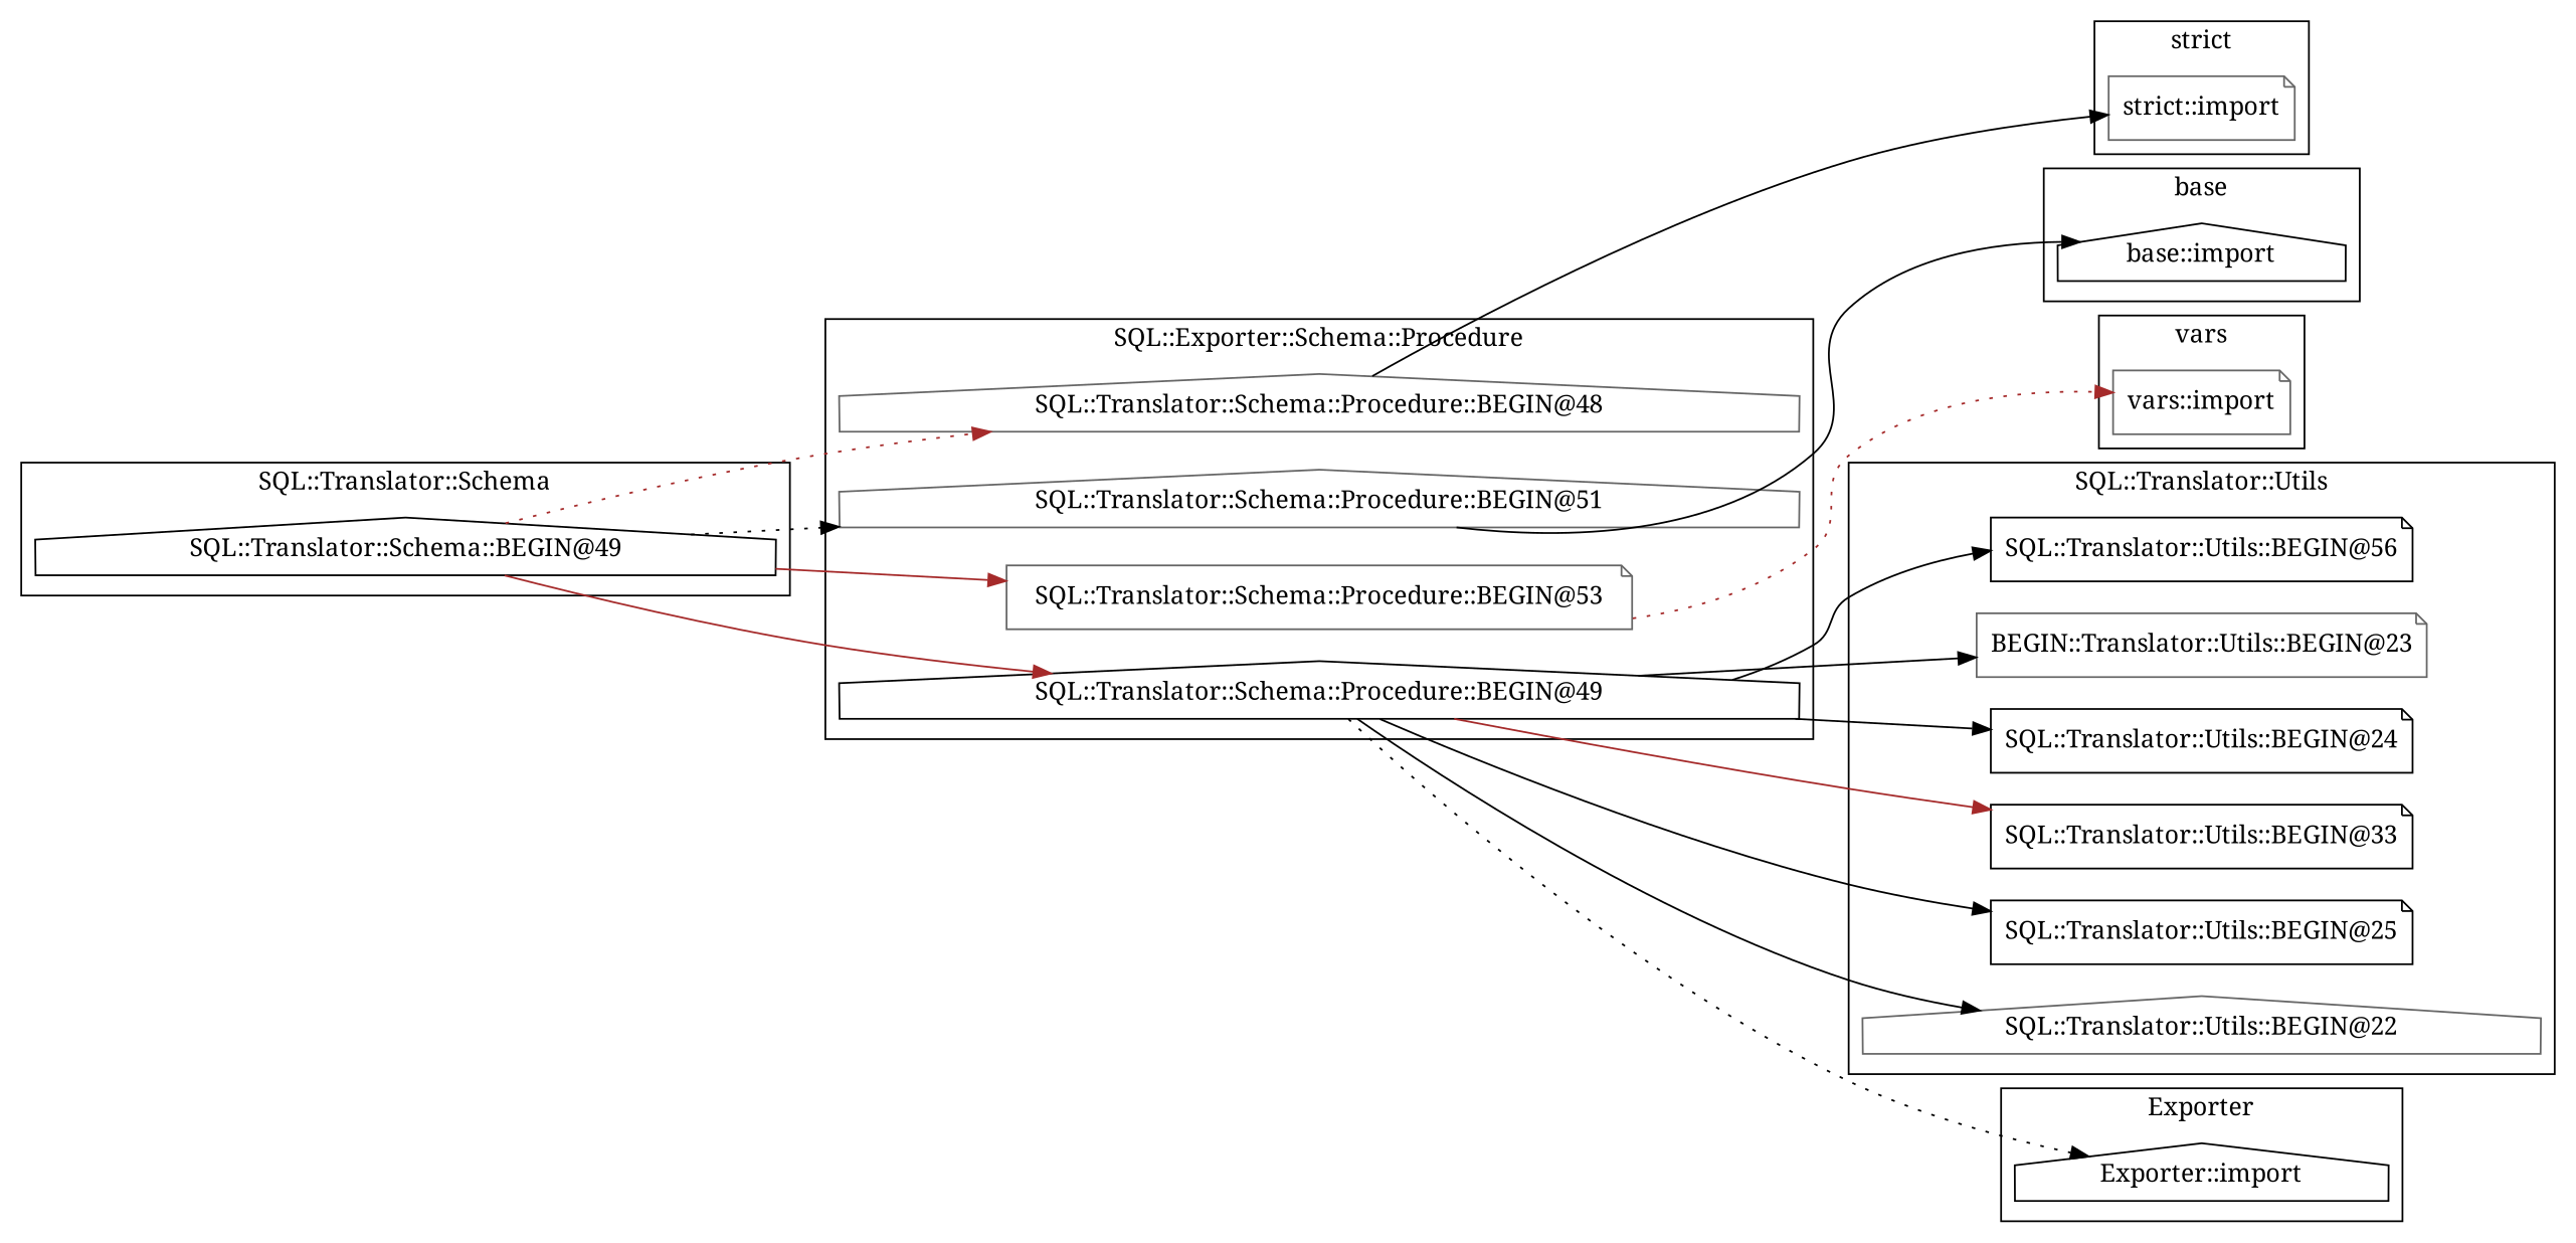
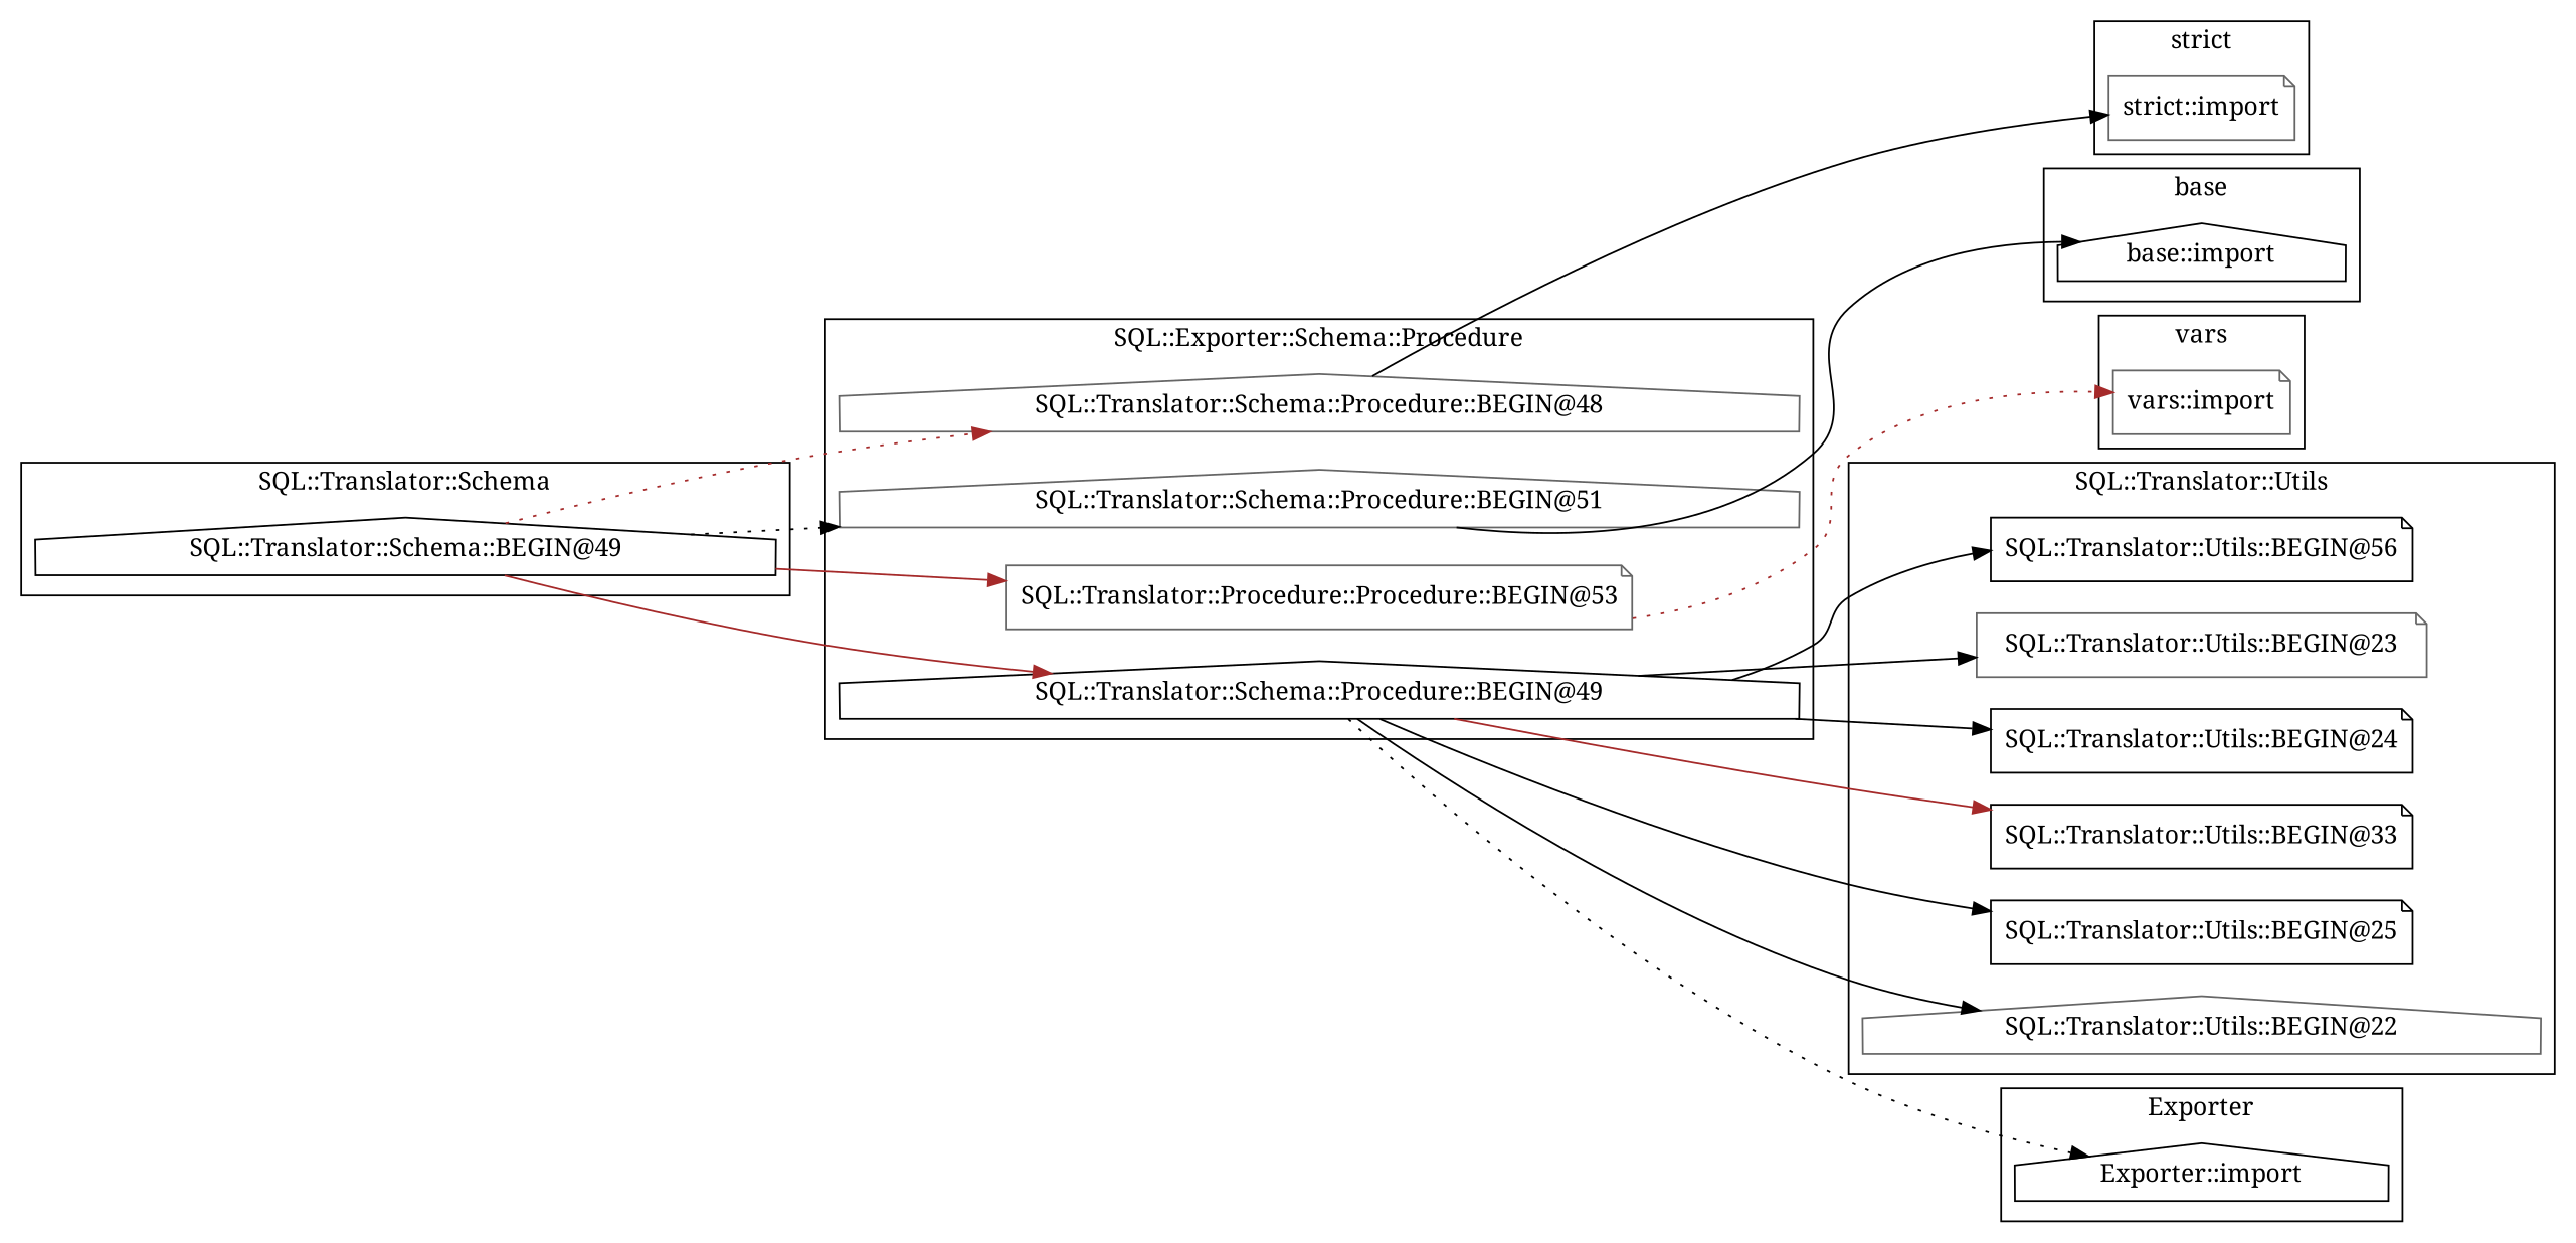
  digraph {
    fontname="Noto Serif"
    rankdir=LR
    node [color=black fontname="Noto Serif" shape=note]
    edge [color=black fontname="Noto Serif" style=solid]
    "SQL::Translator::Utils::BEGIN@56"
-   "SQL::Translator::Utils::BEGIN@23" [color=gray40 label="BEGIN::Translator::Utils::BEGIN@23"]
+   "SQL::Translator::Utils::BEGIN@23" [color=gray40]
    "SQL::Translator::Utils::BEGIN@24"
    "SQL::Translator::Utils::BEGIN@33"
    "SQL::Translator::Utils::BEGIN@25"
    "SQL::Translator::Utils::BEGIN@22" [color=gray40 shape=house]
    "base::import" [shape=house]
    "Exporter::import" [shape=house]
    "SQL::Translator::Schema::Procedure::BEGIN@48" [color=gray40 shape=house]
    "SQL::Translator::Schema::Procedure::BEGIN@51" [color=gray40 shape=house]
-   "SQL::Translator::Schema::Procedure::BEGIN@53" [color=gray40]
+   "SQL::Translator::Schema::Procedure::BEGIN@53" [color=gray40 label="SQL::Translator::Procedure::Procedure::BEGIN@53"]
    "SQL::Translator::Schema::Procedure::BEGIN@49" [shape=house]
    "vars::import" [color=gray40]
    "SQL::Translator::Schema::BEGIN@49" [shape=house]
    "strict::import" [color=gray40]
    subgraph cluster_1 {
      label="SQL::Translator::Utils"
      "SQL::Translator::Utils::BEGIN@56"
      "SQL::Translator::Utils::BEGIN@23"
      "SQL::Translator::Utils::BEGIN@24"
      "SQL::Translator::Utils::BEGIN@33"
      "SQL::Translator::Utils::BEGIN@25"
      "SQL::Translator::Utils::BEGIN@22"
    }
    subgraph cluster_2 {
      label=base
      "base::import"
    }
    subgraph cluster_3 {
      label=Exporter
      "Exporter::import"
    }
    subgraph cluster_4 {
      label="SQL::Exporter::Schema::Procedure"
      "SQL::Translator::Schema::Procedure::BEGIN@48"
      "SQL::Translator::Schema::Procedure::BEGIN@51"
      "SQL::Translator::Schema::Procedure::BEGIN@53"
      "SQL::Translator::Schema::Procedure::BEGIN@49"
    }
    subgraph cluster_5 {
      label=vars
      "vars::import"
    }
    subgraph cluster_6 {
      label="SQL::Translator::Schema"
      "SQL::Translator::Schema::BEGIN@49"
    }
    subgraph cluster_7 {
      label="strict"
      "strict::import"
    }
    "SQL::Translator::Schema::Procedure::BEGIN@48" -> "strict::import"
    "SQL::Translator::Schema::Procedure::BEGIN@51" -> "base::import"
    "SQL::Translator::Schema::Procedure::BEGIN@53" -> "vars::import" [color=brown style=dotted]
    "SQL::Translator::Schema::Procedure::BEGIN@49" -> "SQL::Translator::Utils::BEGIN@56"
    "SQL::Translator::Schema::Procedure::BEGIN@49" -> "SQL::Translator::Utils::BEGIN@23"
    "SQL::Translator::Schema::Procedure::BEGIN@49" -> "SQL::Translator::Utils::BEGIN@24"
    "SQL::Translator::Schema::Procedure::BEGIN@49" -> "SQL::Translator::Utils::BEGIN@33" [color=brown]
    "SQL::Translator::Schema::Procedure::BEGIN@49" -> "SQL::Translator::Utils::BEGIN@25"
    "SQL::Translator::Schema::Procedure::BEGIN@49" -> "SQL::Translator::Utils::BEGIN@22"
    "SQL::Translator::Schema::Procedure::BEGIN@49" -> "Exporter::import" [style=dotted]
    "SQL::Translator::Schema::BEGIN@49" -> "SQL::Translator::Schema::Procedure::BEGIN@48" [color=brown style=dotted]
    "SQL::Translator::Schema::BEGIN@49" -> "SQL::Translator::Schema::Procedure::BEGIN@51" [style=dotted]
    "SQL::Translator::Schema::BEGIN@49" -> "SQL::Translator::Schema::Procedure::BEGIN@53" [color=brown]
    "SQL::Translator::Schema::BEGIN@49" -> "SQL::Translator::Schema::Procedure::BEGIN@49" [color=brown]
  }
